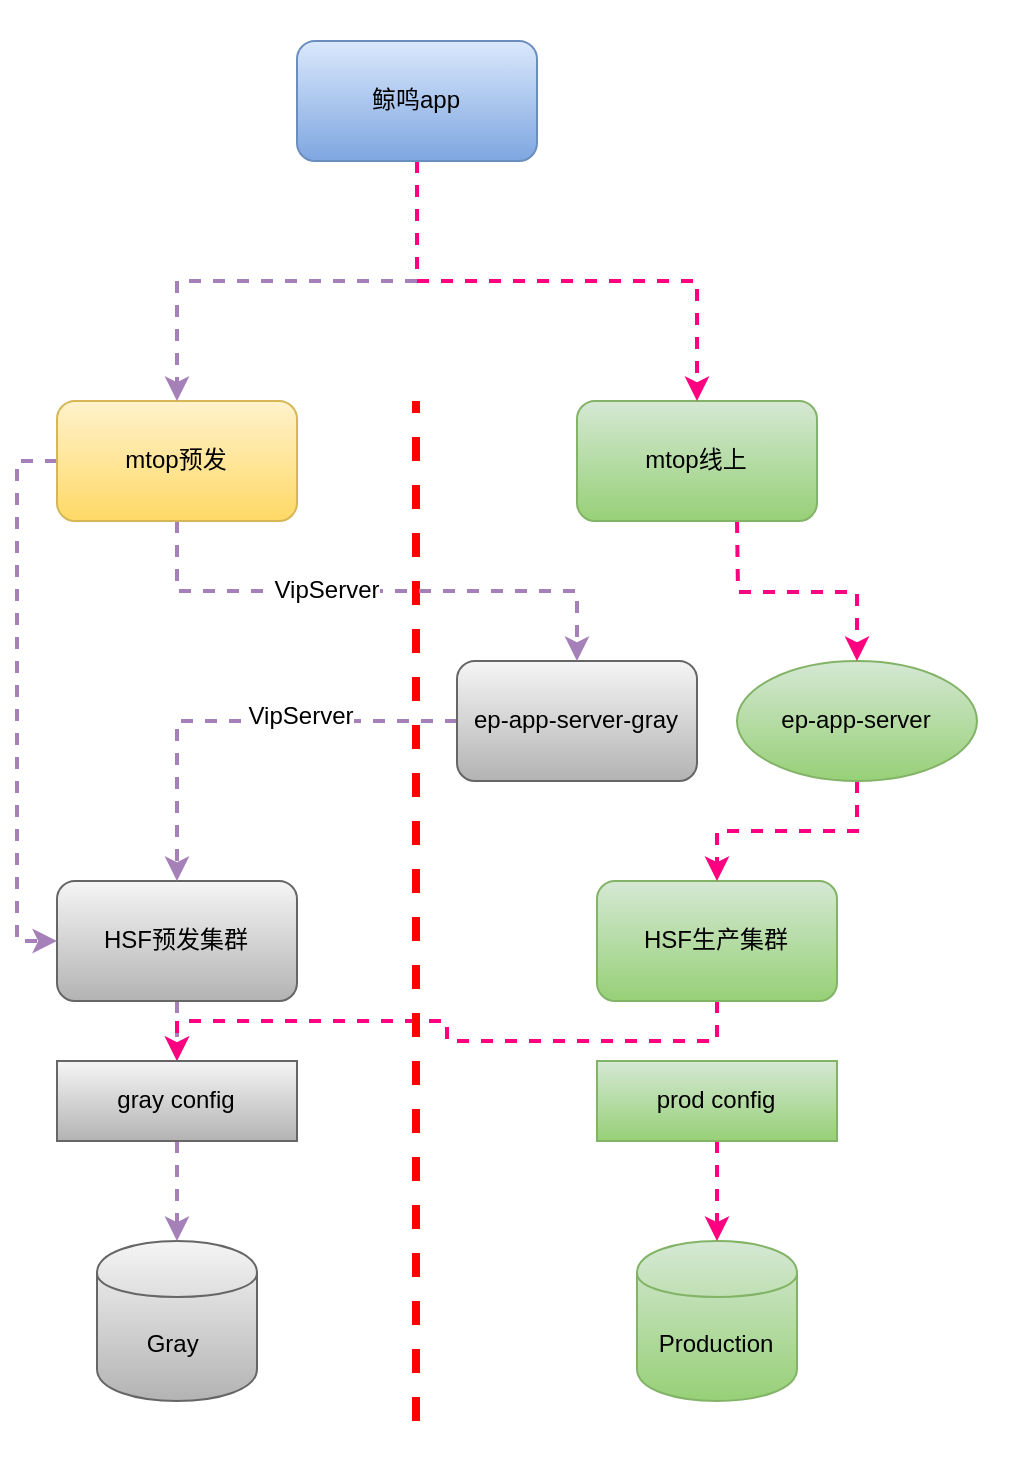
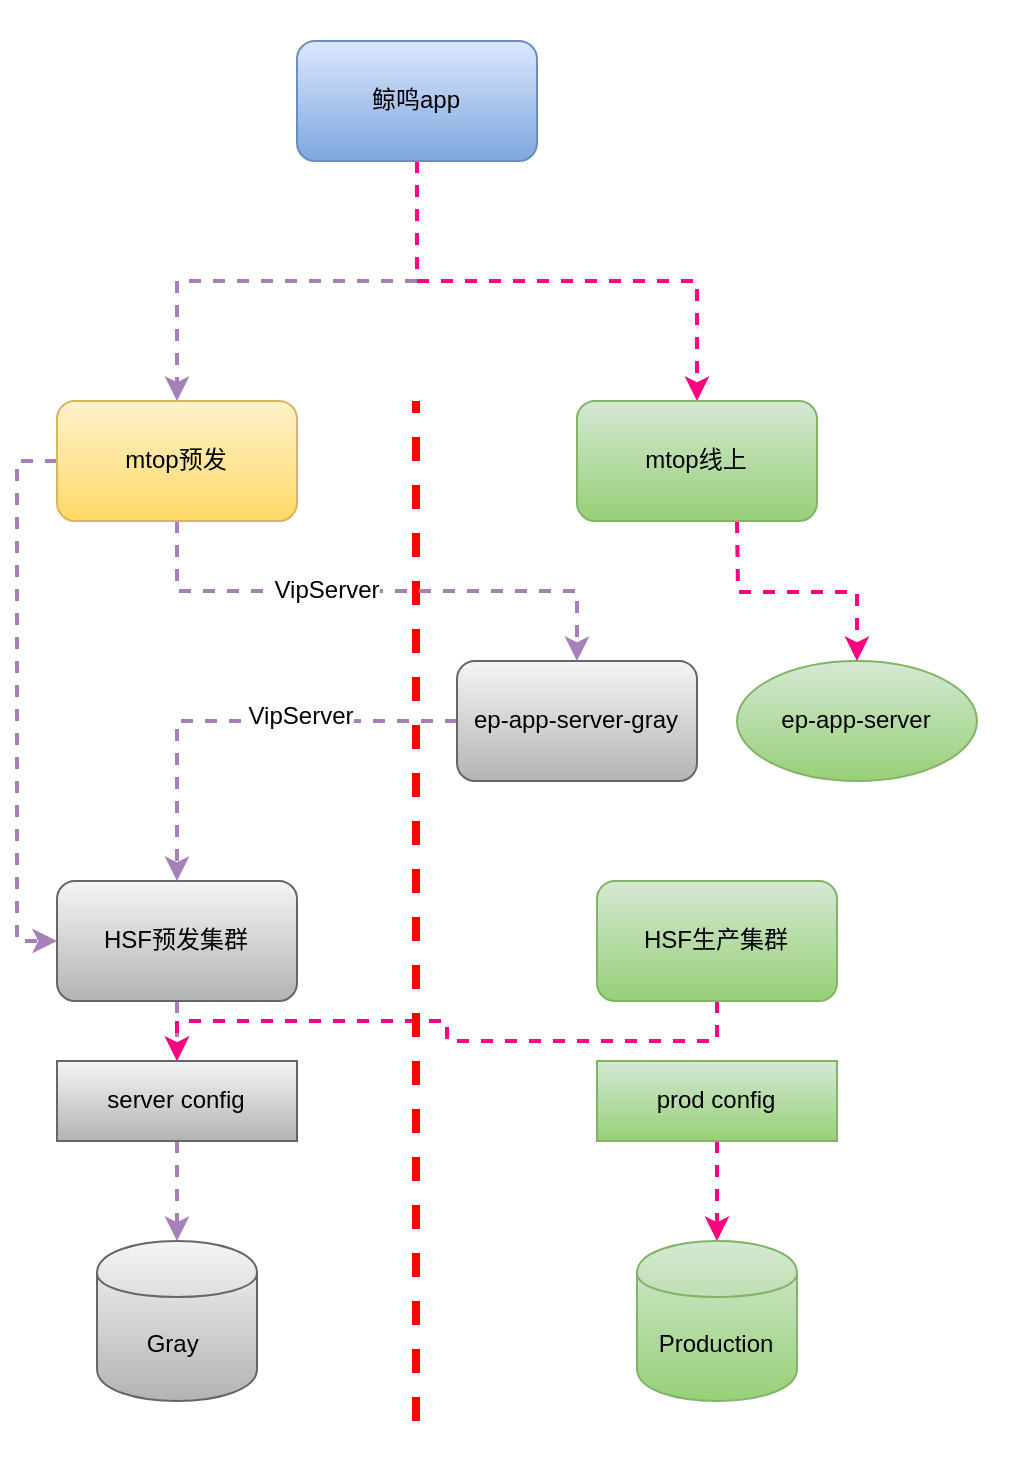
  <mxCell id="0" />
  <mxCell id="1" parent="0" />
  <mxCell id="2" value="Gray&amp;nbsp;" style="shape=cylinder;whiteSpace=wrap;html=1;boundedLbl=1;backgroundOutline=1;fillColor=#f5f5f5;strokeColor=#666666;gradientColor=#b3b3b3;" parent="1" vertex="1"><mxGeometry x="40" y="620" width="80" height="80" as="geometry" /></mxCell>
  <mxCell id="3" value="Production" style="shape=cylinder;whiteSpace=wrap;html=1;boundedLbl=1;backgroundOutline=1;fillColor=#d5e8d4;strokeColor=#82b366;gradientColor=#97d077;" parent="1" vertex="1"><mxGeometry x="310" y="620" width="80" height="80" as="geometry" /></mxCell>
  <mxCell id="4" style="edgeStyle=orthogonalEdgeStyle;rounded=0;orthogonalLoop=1;jettySize=auto;html=1;exitX=0.5;exitY=1;exitDx=0;exitDy=0;entryX=0.5;entryY=0;entryDx=0;entryDy=0;dashed=1;strokeColor=#A680B8;strokeWidth=2;" parent="1" source="5" target="14" edge="1"><mxGeometry relative="1" as="geometry" /></mxCell>
  <mxCell id="5" value="HSF预发集群" style="rounded=1;whiteSpace=wrap;html=1;gradientColor=#b3b3b3;fillColor=#f5f5f5;strokeColor=#666666;" parent="1" vertex="1"><mxGeometry x="20" y="440" width="120" height="60" as="geometry" /></mxCell>
  <mxCell id="6" style="edgeStyle=orthogonalEdgeStyle;rounded=0;orthogonalLoop=1;jettySize=auto;html=1;exitX=0.5;exitY=1;exitDx=0;exitDy=0;dashed=1;strokeColor=#FF0080;strokeWidth=2;" parent="1" source="7" target="14" edge="1"><mxGeometry relative="1" as="geometry" /></mxCell>
  <mxCell id="7" value="HSF生产集群" style="rounded=1;whiteSpace=wrap;html=1;gradientColor=#97d077;fillColor=#d5e8d4;strokeColor=#82b366;" parent="1" vertex="1"><mxGeometry x="290" y="440" width="120" height="60" as="geometry" /></mxCell>
  <mxCell id="8" style="edgeStyle=orthogonalEdgeStyle;rounded=0;orthogonalLoop=1;jettySize=auto;html=1;exitX=0;exitY=0.5;exitDx=0;exitDy=0;entryX=0.5;entryY=0;entryDx=0;entryDy=0;dashed=1;strokeColor=#A680B8;strokeWidth=2;" parent="1" source="10" target="5" edge="1"><mxGeometry relative="1" as="geometry" /></mxCell>
  <mxCell id="9" value="VipServer" style="text;html=1;align=center;verticalAlign=middle;resizable=0;points=[];labelBackgroundColor=#ffffff;" parent="8" vertex="1" connectable="0"><mxGeometry x="-0.28" y="-3" relative="1" as="geometry"><mxPoint as="offset" /></mxGeometry></mxCell>
  <mxCell id="10" value="ep-app-server-gray" style="rounded=1;whiteSpace=wrap;html=1;fillColor=#f5f5f5;strokeColor=#666666;gradientColor=#b3b3b3;" parent="1" vertex="1"><mxGeometry x="220" y="330" width="120" height="60" as="geometry" /></mxCell>
- <mxCell id="11" style="edgeStyle=orthogonalEdgeStyle;rounded=0;orthogonalLoop=1;jettySize=auto;html=1;exitX=0.5;exitY=1;exitDx=0;exitDy=0;dashed=1;strokeColor=#FF0080;strokeWidth=2;" parent="1" source="12" target="7" edge="1"><mxGeometry relative="1" as="geometry" /></mxCell>
  <mxCell id="12" value="ep-app-server" style="ellipse;whiteSpace=wrap;html=1;gradientColor=#97d077;fillColor=#d5e8d4;strokeColor=#82b366;" parent="1" vertex="1"><mxGeometry x="360" y="330" width="120" height="60" as="geometry" /></mxCell>
  <mxCell id="13" style="edgeStyle=orthogonalEdgeStyle;rounded=0;orthogonalLoop=1;jettySize=auto;html=1;exitX=0.5;exitY=1;exitDx=0;exitDy=0;entryX=0.5;entryY=0;entryDx=0;entryDy=0;dashed=1;strokeColor=#A680B8;strokeWidth=2;" parent="1" source="14" target="2" edge="1"><mxGeometry relative="1" as="geometry" /></mxCell>
- <mxCell id="14" value="gray config" style="rounded=0;whiteSpace=wrap;html=1;gradientColor=#b3b3b3;fillColor=#f5f5f5;strokeColor=#666666;" parent="1" vertex="1"><mxGeometry x="20" y="530" width="120" height="40" as="geometry" /></mxCell>
+ <mxCell id="14" value="server config" style="rounded=0;whiteSpace=wrap;html=1;gradientColor=#b3b3b3;fillColor=#f5f5f5;strokeColor=#666666;" parent="1" vertex="1"><mxGeometry x="20" y="530" width="120" height="40" as="geometry" /></mxCell>
  <mxCell id="15" style="edgeStyle=orthogonalEdgeStyle;rounded=0;orthogonalLoop=1;jettySize=auto;html=1;exitX=0.5;exitY=1;exitDx=0;exitDy=0;entryX=0.5;entryY=0;entryDx=0;entryDy=0;dashed=1;strokeColor=#FF0080;strokeWidth=2;" parent="1" source="16" target="3" edge="1"><mxGeometry relative="1" as="geometry" /></mxCell>
  <mxCell id="16" value="prod config" style="rounded=0;whiteSpace=wrap;html=1;gradientColor=#97d077;fillColor=#d5e8d4;strokeColor=#82b366;" parent="1" vertex="1"><mxGeometry x="290" y="530" width="120" height="40" as="geometry" /></mxCell>
  <mxCell id="17" value="" style="endArrow=none;dashed=1;html=1;strokeColor=#FF0000;strokeWidth=4;" parent="1" edge="1"><mxGeometry width="50" height="50" relative="1" as="geometry"><mxPoint x="199.5" y="710" as="sourcePoint" /><mxPoint x="199.5" y="200" as="targetPoint" /></mxGeometry></mxCell>
  <mxCell id="18" style="edgeStyle=orthogonalEdgeStyle;rounded=0;orthogonalLoop=1;jettySize=auto;html=1;exitX=0.5;exitY=1;exitDx=0;exitDy=0;dashed=1;strokeColor=#A680B8;strokeWidth=2;" parent="1" source="21" target="10" edge="1"><mxGeometry relative="1" as="geometry" /></mxCell>
  <mxCell id="19" value="VipServer" style="text;html=1;align=center;verticalAlign=middle;resizable=0;points=[];labelBackgroundColor=#ffffff;" parent="18" vertex="1" connectable="0"><mxGeometry x="-0.192" y="1" relative="1" as="geometry"><mxPoint as="offset" /></mxGeometry></mxCell>
  <mxCell id="20" style="edgeStyle=orthogonalEdgeStyle;rounded=0;orthogonalLoop=1;jettySize=auto;html=1;exitX=0;exitY=0.5;exitDx=0;exitDy=0;entryX=0;entryY=0.5;entryDx=0;entryDy=0;dashed=1;strokeColor=#A680B8;strokeWidth=2;" parent="1" source="21" target="5" edge="1"><mxGeometry relative="1" as="geometry" /></mxCell>
  <mxCell id="21" value="mtop预发" style="rounded=1;whiteSpace=wrap;html=1;fillColor=#fff2cc;strokeColor=#d6b656;gradientColor=#ffd966;" parent="1" vertex="1"><mxGeometry x="20" y="200" width="120" height="60" as="geometry" /></mxCell>
  <mxCell id="22" style="edgeStyle=orthogonalEdgeStyle;rounded=0;orthogonalLoop=1;jettySize=auto;html=1;exitX=0.5;exitY=1;exitDx=0;exitDy=0;entryX=0.5;entryY=0;entryDx=0;entryDy=0;dashed=1;strokeColor=#FF0080;strokeWidth=2;" parent="1" target="12" edge="1"><mxGeometry relative="1" as="geometry"><mxPoint x="360" y="260" as="sourcePoint" /></mxGeometry></mxCell>
  <mxCell id="23" value="mtop线上" style="rounded=1;whiteSpace=wrap;html=1;fillColor=#d5e8d4;strokeColor=#82b366;gradientColor=#97d077;" parent="1" vertex="1"><mxGeometry x="280" y="200" width="120" height="60" as="geometry" /></mxCell>
  <mxCell id="24" style="edgeStyle=orthogonalEdgeStyle;rounded=0;orthogonalLoop=1;jettySize=auto;html=1;strokeColor=#A680B8;strokeWidth=2;dashed=1;" parent="1" source="26" target="21" edge="1"><mxGeometry relative="1" as="geometry" /></mxCell>
  <mxCell id="25" style="edgeStyle=orthogonalEdgeStyle;rounded=0;orthogonalLoop=1;jettySize=auto;html=1;exitX=0.5;exitY=1;exitDx=0;exitDy=0;dashed=1;strokeColor=#FF0080;strokeWidth=2;" parent="1" source="26" target="23" edge="1"><mxGeometry relative="1" as="geometry" /></mxCell>
  <mxCell id="26" value="鲸鸣app" style="rounded=1;whiteSpace=wrap;html=1;fillColor=#dae8fc;strokeColor=#6c8ebf;gradientColor=#7ea6e0;" parent="1" vertex="1"><mxGeometry x="140" y="20" width="120" height="60" as="geometry" /></mxCell>
